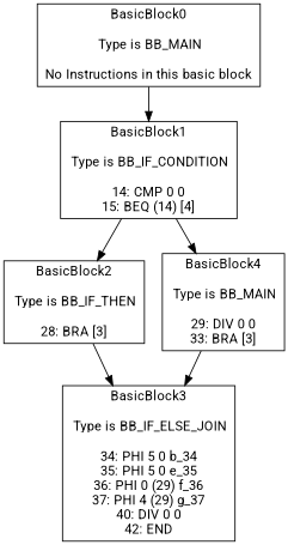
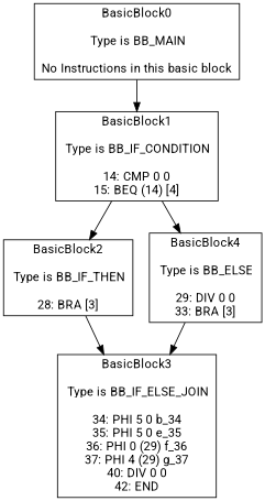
  digraph {
    fontname=Roboto
    node [shape=box fontname=Roboto]
    edge [fontname=Roboto]
    n1 [label="BasicBlock0\n\n Type is BB_MAIN\n\nNo Instructions in this basic block\n"]
    n2 [label="BasicBlock1\n\n Type is BB_IF_CONDITION\n\n14: CMP 0 0\n15: BEQ (14) [4]\n"]
    n3 [label="BasicBlock2\n\n Type is BB_IF_THEN\n\n28: BRA [3]\n"]
-   n4 [label="BasicBlock4\n\n Type is BB_MAIN\n\n29: DIV 0 0\n33: BRA [3]\n"]
+   n4 [label="BasicBlock4\n\n Type is BB_ELSE\n\n29: DIV 0 0\n33: BRA [3]\n"]
    n5 [label="BasicBlock3\n\n Type is BB_IF_ELSE_JOIN\n\n34: PHI 5 0 b_34\n35: PHI 5 0 e_35\n36: PHI 0 (29) f_36\n37: PHI 4 (29) g_37\n40: DIV 0 0\n42: END\n"]
    n1 -> n2
    n2 -> n3
    n2 -> n4
    n3 -> n5
    n4 -> n5
  }
